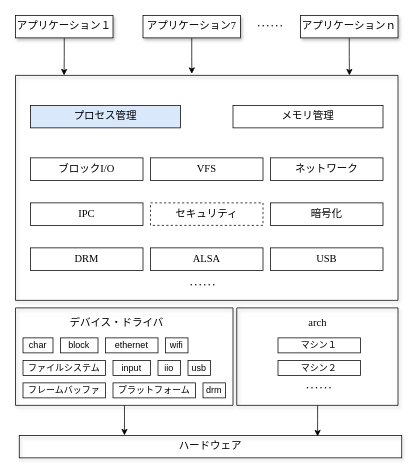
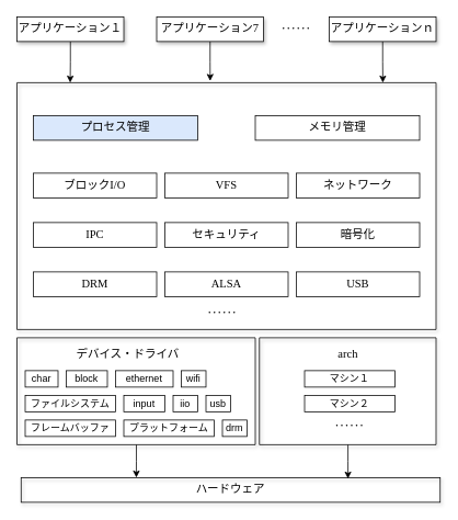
  <mxCell id="0" />
  <mxCell id="1" parent="0" />
  <mxCell id="2" style="edgeStyle=orthogonalEdgeStyle;rounded=0;orthogonalLoop=1;jettySize=auto;html=1;entryX=0.127;entryY=0;entryDx=0;entryDy=0;entryPerimeter=0;" edge="1" parent="1" source="3" target="21"><mxGeometry relative="1" as="geometry" /></mxCell>
  <mxCell id="3" value="&lt;font face=&quot;ヒラギノ角ゴ Pro W5&quot; style=&quot;font-size: 14px&quot;&gt;アプリケーション１&lt;/font&gt;" style="rounded=0;whiteSpace=wrap;html=1;shadow=1;" parent="1" vertex="1"><mxGeometry x="20" y="20" width="130" height="30" as="geometry" /></mxCell>
  <mxCell id="4" style="edgeStyle=orthogonalEdgeStyle;rounded=0;orthogonalLoop=1;jettySize=auto;html=1;entryX=0.461;entryY=-0.007;entryDx=0;entryDy=0;entryPerimeter=0;" edge="1" parent="1" source="5" target="21"><mxGeometry relative="1" as="geometry" /></mxCell>
  <mxCell id="5" value="&lt;font face=&quot;ヒラギノ角ゴ Pro W5&quot; style=&quot;font-size: 14px&quot;&gt;アプリケーション7&lt;/font&gt;" style="rounded=0;whiteSpace=wrap;html=1;shadow=1;" parent="1" vertex="1"><mxGeometry x="190" y="20" width="130" height="30" as="geometry" /></mxCell>
  <mxCell id="6" style="edgeStyle=orthogonalEdgeStyle;rounded=0;orthogonalLoop=1;jettySize=auto;html=1;entryX=0.873;entryY=0;entryDx=0;entryDy=0;entryPerimeter=0;" edge="1" parent="1" source="7" target="21"><mxGeometry relative="1" as="geometry" /></mxCell>
  <mxCell id="7" value="&lt;font face=&quot;ヒラギノ角ゴ Pro W5&quot; style=&quot;font-size: 14px&quot;&gt;アプリケーションｎ&lt;/font&gt;" style="rounded=0;whiteSpace=wrap;html=1;shadow=1;" parent="1" vertex="1"><mxGeometry x="400" y="20" width="130" height="30" as="geometry" /></mxCell>
  <mxCell id="8" value="･･････" style="text;html=1;strokeColor=none;fillColor=none;align=center;verticalAlign=middle;whiteSpace=wrap;rounded=0;" vertex="1" parent="1"><mxGeometry x="340" y="25" width="40" height="20" as="geometry" /></mxCell>
  <mxCell id="9" value="&lt;font style=&quot;font-size: 14px&quot; face=&quot;ヒラギノ角ゴ Pro W5&quot;&gt;プロセス管理&lt;/font&gt;" style="rounded=0;whiteSpace=wrap;html=1;shadow=0;fillColor=#dae8fc;" vertex="1" parent="1"><mxGeometry x="40" y="140" width="200" height="30" as="geometry" /></mxCell>
  <mxCell id="10" value="&lt;font face=&quot;ヒラギノ角ゴ Pro W5&quot;&gt;&lt;span style=&quot;font-size: 14px&quot;&gt;メモリ管理&lt;/span&gt;&lt;/font&gt;" style="rounded=0;whiteSpace=wrap;html=1;shadow=0;" vertex="1" parent="1"><mxGeometry x="310" y="140" width="200" height="30" as="geometry" /></mxCell>
  <mxCell id="11" value="&lt;font face=&quot;ヒラギノ角ゴ Pro W5&quot;&gt;&lt;span style=&quot;font-size: 14px&quot;&gt;ブロックI/O&lt;/span&gt;&lt;/font&gt;" style="rounded=0;whiteSpace=wrap;html=1;shadow=0;" vertex="1" parent="1"><mxGeometry x="40" y="210" width="150" height="30" as="geometry" /></mxCell>
  <mxCell id="12" value="&lt;font face=&quot;ヒラギノ角ゴ Pro W5&quot;&gt;&lt;span style=&quot;font-size: 14px&quot;&gt;VFS&lt;/span&gt;&lt;/font&gt;" style="rounded=0;whiteSpace=wrap;html=1;shadow=0;" vertex="1" parent="1"><mxGeometry x="200" y="210" width="150" height="30" as="geometry" /></mxCell>
  <mxCell id="13" value="&lt;font face=&quot;ヒラギノ角ゴ Pro W5&quot;&gt;&lt;span style=&quot;font-size: 14px&quot;&gt;ネットワーク&lt;/span&gt;&lt;/font&gt;" style="rounded=0;whiteSpace=wrap;html=1;shadow=0;" vertex="1" parent="1"><mxGeometry x="360" y="210" width="150" height="30" as="geometry" /></mxCell>
  <mxCell id="14" value="&lt;font face=&quot;ヒラギノ角ゴ Pro W5&quot;&gt;&lt;span style=&quot;font-size: 14px&quot;&gt;IPC&lt;/span&gt;&lt;/font&gt;" style="rounded=0;whiteSpace=wrap;html=1;shadow=0;" vertex="1" parent="1"><mxGeometry x="40" y="270" width="150" height="30" as="geometry" /></mxCell>
- <mxCell id="15" value="&lt;font face=&quot;ヒラギノ角ゴ Pro W5&quot;&gt;&lt;span style=&quot;font-size: 14px&quot;&gt;セキュリティ&lt;/span&gt;&lt;/font&gt;" style="rounded=0;whiteSpace=wrap;html=1;shadow=0;dashed=1;" vertex="1" parent="1"><mxGeometry x="200" y="270" width="150" height="30" as="geometry" /></mxCell>
+ <mxCell id="15" value="&lt;font face=&quot;ヒラギノ角ゴ Pro W5&quot;&gt;&lt;span style=&quot;font-size: 14px&quot;&gt;セキュリティ&lt;/span&gt;&lt;/font&gt;" style="rounded=0;whiteSpace=wrap;html=1;shadow=0;" vertex="1" parent="1"><mxGeometry x="200" y="270" width="150" height="30" as="geometry" /></mxCell>
  <mxCell id="16" value="&lt;font face=&quot;ヒラギノ角ゴ Pro W5&quot;&gt;&lt;span style=&quot;font-size: 14px&quot;&gt;暗号化&lt;/span&gt;&lt;/font&gt;" style="rounded=0;whiteSpace=wrap;html=1;shadow=0;" vertex="1" parent="1"><mxGeometry x="360" y="270" width="150" height="30" as="geometry" /></mxCell>
  <mxCell id="17" value="&lt;font face=&quot;ヒラギノ角ゴ Pro W5&quot;&gt;&lt;span style=&quot;font-size: 14px&quot;&gt;DRM&lt;/span&gt;&lt;/font&gt;" style="rounded=0;whiteSpace=wrap;html=1;shadow=0;" vertex="1" parent="1"><mxGeometry x="40" y="330" width="150" height="30" as="geometry" /></mxCell>
  <mxCell id="18" value="&lt;font face=&quot;ヒラギノ角ゴ Pro W5&quot;&gt;&lt;span style=&quot;font-size: 14px&quot;&gt;ALSA&lt;/span&gt;&lt;/font&gt;" style="rounded=0;whiteSpace=wrap;html=1;shadow=0;" vertex="1" parent="1"><mxGeometry x="200" y="330" width="150" height="30" as="geometry" /></mxCell>
  <mxCell id="19" value="&lt;font face=&quot;ヒラギノ角ゴ Pro W5&quot;&gt;&lt;span style=&quot;font-size: 14px&quot;&gt;USB&lt;/span&gt;&lt;/font&gt;" style="rounded=0;whiteSpace=wrap;html=1;shadow=0;" vertex="1" parent="1"><mxGeometry x="360" y="330" width="150" height="30" as="geometry" /></mxCell>
  <mxCell id="20" value="･･････" style="text;html=1;strokeColor=none;fillColor=none;align=center;verticalAlign=middle;whiteSpace=wrap;rounded=0;" vertex="1" parent="1"><mxGeometry x="250" y="370" width="40" height="20" as="geometry" /></mxCell>
  <mxCell id="21" value="" style="verticalLabelPosition=bottom;verticalAlign=top;html=1;shape=mxgraph.basic.rect;fillColor2=none;strokeWidth=1;size=20;indent=5;shadow=1;fillColor=none;" vertex="1" parent="1"><mxGeometry x="20" y="100" width="510" height="300" as="geometry" /></mxCell>
  <mxCell id="22" value="char" style="rounded=0;whiteSpace=wrap;html=1;shadow=0;glass=0;strokeColor=#000000;strokeWidth=1;fillColor=#ffffff;" vertex="1" parent="1"><mxGeometry x="30" y="450" width="40" height="20" as="geometry" /></mxCell>
  <mxCell id="23" value="block" style="rounded=0;whiteSpace=wrap;html=1;shadow=0;glass=0;strokeColor=#000000;strokeWidth=1;fillColor=#ffffff;" vertex="1" parent="1"><mxGeometry x="80" y="450" width="50" height="20" as="geometry" /></mxCell>
  <mxCell id="24" value="ethernet" style="rounded=0;whiteSpace=wrap;html=1;shadow=0;glass=0;strokeColor=#000000;strokeWidth=1;fillColor=#ffffff;" vertex="1" parent="1"><mxGeometry x="140" y="450" width="70" height="20" as="geometry" /></mxCell>
  <mxCell id="25" value="wifi" style="rounded=0;whiteSpace=wrap;html=1;shadow=0;glass=0;strokeColor=#000000;strokeWidth=1;fillColor=#ffffff;" vertex="1" parent="1"><mxGeometry x="220" y="450" width="30" height="20" as="geometry" /></mxCell>
  <mxCell id="26" value="ファイルシステム" style="rounded=0;whiteSpace=wrap;html=1;shadow=0;glass=0;strokeColor=#000000;strokeWidth=1;fillColor=#ffffff;" vertex="1" parent="1"><mxGeometry x="30" y="480" width="110" height="20" as="geometry" /></mxCell>
  <mxCell id="27" value="input" style="rounded=0;whiteSpace=wrap;html=1;shadow=0;glass=0;strokeColor=#000000;strokeWidth=1;fillColor=#ffffff;" vertex="1" parent="1"><mxGeometry x="150" y="480" width="50" height="20" as="geometry" /></mxCell>
  <mxCell id="28" value="iio" style="rounded=0;whiteSpace=wrap;html=1;shadow=0;glass=0;strokeColor=#000000;strokeWidth=1;fillColor=#ffffff;" vertex="1" parent="1"><mxGeometry x="210" y="480" width="30" height="20" as="geometry" /></mxCell>
  <mxCell id="29" value="usb" style="rounded=0;whiteSpace=wrap;html=1;shadow=0;glass=0;strokeColor=#000000;strokeWidth=1;fillColor=#ffffff;" vertex="1" parent="1"><mxGeometry x="250" y="480" width="30" height="20" as="geometry" /></mxCell>
  <mxCell id="30" value="フレームバッファ" style="rounded=0;whiteSpace=wrap;html=1;shadow=0;glass=0;strokeColor=#000000;strokeWidth=1;fillColor=#ffffff;" vertex="1" parent="1"><mxGeometry x="30" y="510" width="110" height="20" as="geometry" /></mxCell>
  <mxCell id="31" value="プラットフォーム" style="rounded=0;whiteSpace=wrap;html=1;shadow=0;glass=0;strokeColor=#000000;strokeWidth=1;fillColor=#ffffff;" vertex="1" parent="1"><mxGeometry x="150" y="510" width="110" height="20" as="geometry" /></mxCell>
  <mxCell id="32" value="drm" style="rounded=0;whiteSpace=wrap;html=1;shadow=0;glass=0;strokeColor=#000000;strokeWidth=1;fillColor=#ffffff;" vertex="1" parent="1"><mxGeometry x="270" y="510" width="30" height="20" as="geometry" /></mxCell>
  <mxCell id="33" value="マシン１" style="rounded=0;whiteSpace=wrap;html=1;shadow=0;glass=0;strokeColor=#000000;strokeWidth=1;fillColor=#ffffff;" vertex="1" parent="1"><mxGeometry x="370" y="450" width="110" height="20" as="geometry" /></mxCell>
  <mxCell id="34" value="マシン２" style="rounded=0;whiteSpace=wrap;html=1;shadow=0;glass=0;strokeColor=#000000;strokeWidth=1;fillColor=#ffffff;" vertex="1" parent="1"><mxGeometry x="370" y="480" width="110" height="20" as="geometry" /></mxCell>
  <mxCell id="35" style="edgeStyle=orthogonalEdgeStyle;rounded=0;orthogonalLoop=1;jettySize=auto;html=1;entryX=0.275;entryY=0;entryDx=0;entryDy=0;entryPerimeter=0;" edge="1" parent="1" source="36" target="40"><mxGeometry relative="1" as="geometry"><Array as="points"><mxPoint x="165" y="560" /></Array></mxGeometry></mxCell>
  <mxCell id="36" value="" style="verticalLabelPosition=bottom;verticalAlign=top;html=1;shape=mxgraph.basic.rect;fillColor2=none;strokeWidth=1;size=20;indent=5;shadow=1;glass=0;fillColor=none;" vertex="1" parent="1"><mxGeometry x="20" y="410" width="290" height="130" as="geometry" /></mxCell>
  <mxCell id="37" style="edgeStyle=orthogonalEdgeStyle;rounded=0;orthogonalLoop=1;jettySize=auto;html=1;entryX=0.78;entryY=0.043;entryDx=0;entryDy=0;entryPerimeter=0;" edge="1" parent="1" source="38" target="40"><mxGeometry relative="1" as="geometry"><Array as="points"><mxPoint x="423" y="560" /></Array></mxGeometry></mxCell>
  <mxCell id="38" value="" style="verticalLabelPosition=bottom;verticalAlign=top;html=1;shape=mxgraph.basic.rect;fillColor2=none;strokeWidth=1;size=20;indent=5;shadow=1;glass=0;fillColor=none;" vertex="1" parent="1"><mxGeometry x="315" y="410" width="215" height="130" as="geometry" /></mxCell>
  <mxCell id="39" value="･･････" style="text;html=1;strokeColor=none;fillColor=none;align=center;verticalAlign=middle;whiteSpace=wrap;rounded=0;" vertex="1" parent="1"><mxGeometry x="405" y="507" width="40" height="20" as="geometry" /></mxCell>
  <mxCell id="40" value="&lt;font face=&quot;ヒラギノ角ゴ Pro W5&quot; style=&quot;font-size: 14px&quot;&gt;ハードウェア&lt;/font&gt;" style="rounded=0;whiteSpace=wrap;html=1;shadow=1;glass=0;strokeColor=#000000;strokeWidth=1;fillColor=none;" vertex="1" parent="1"><mxGeometry x="25" y="580" width="510" height="30" as="geometry" /></mxCell>
  <mxCell id="41" value="&lt;font face=&quot;ヒラギノ角ゴ Pro W5&quot; style=&quot;font-size: 14px&quot;&gt;デバイス・ドライバ&lt;/font&gt;" style="text;html=1;strokeColor=none;fillColor=none;align=center;verticalAlign=middle;whiteSpace=wrap;rounded=0;shadow=1;glass=0;" vertex="1" parent="1"><mxGeometry x="90" y="420" width="130" height="20" as="geometry" /></mxCell>
  <mxCell id="42" value="&lt;font face=&quot;ヒラギノ角ゴ Pro W5&quot;&gt;&lt;span style=&quot;font-size: 14px&quot;&gt;arch&lt;/span&gt;&lt;/font&gt;" style="text;html=1;strokeColor=none;fillColor=none;align=center;verticalAlign=middle;whiteSpace=wrap;rounded=0;shadow=1;glass=0;" vertex="1" parent="1"><mxGeometry x="357.5" y="420" width="130" height="20" as="geometry" /></mxCell>
